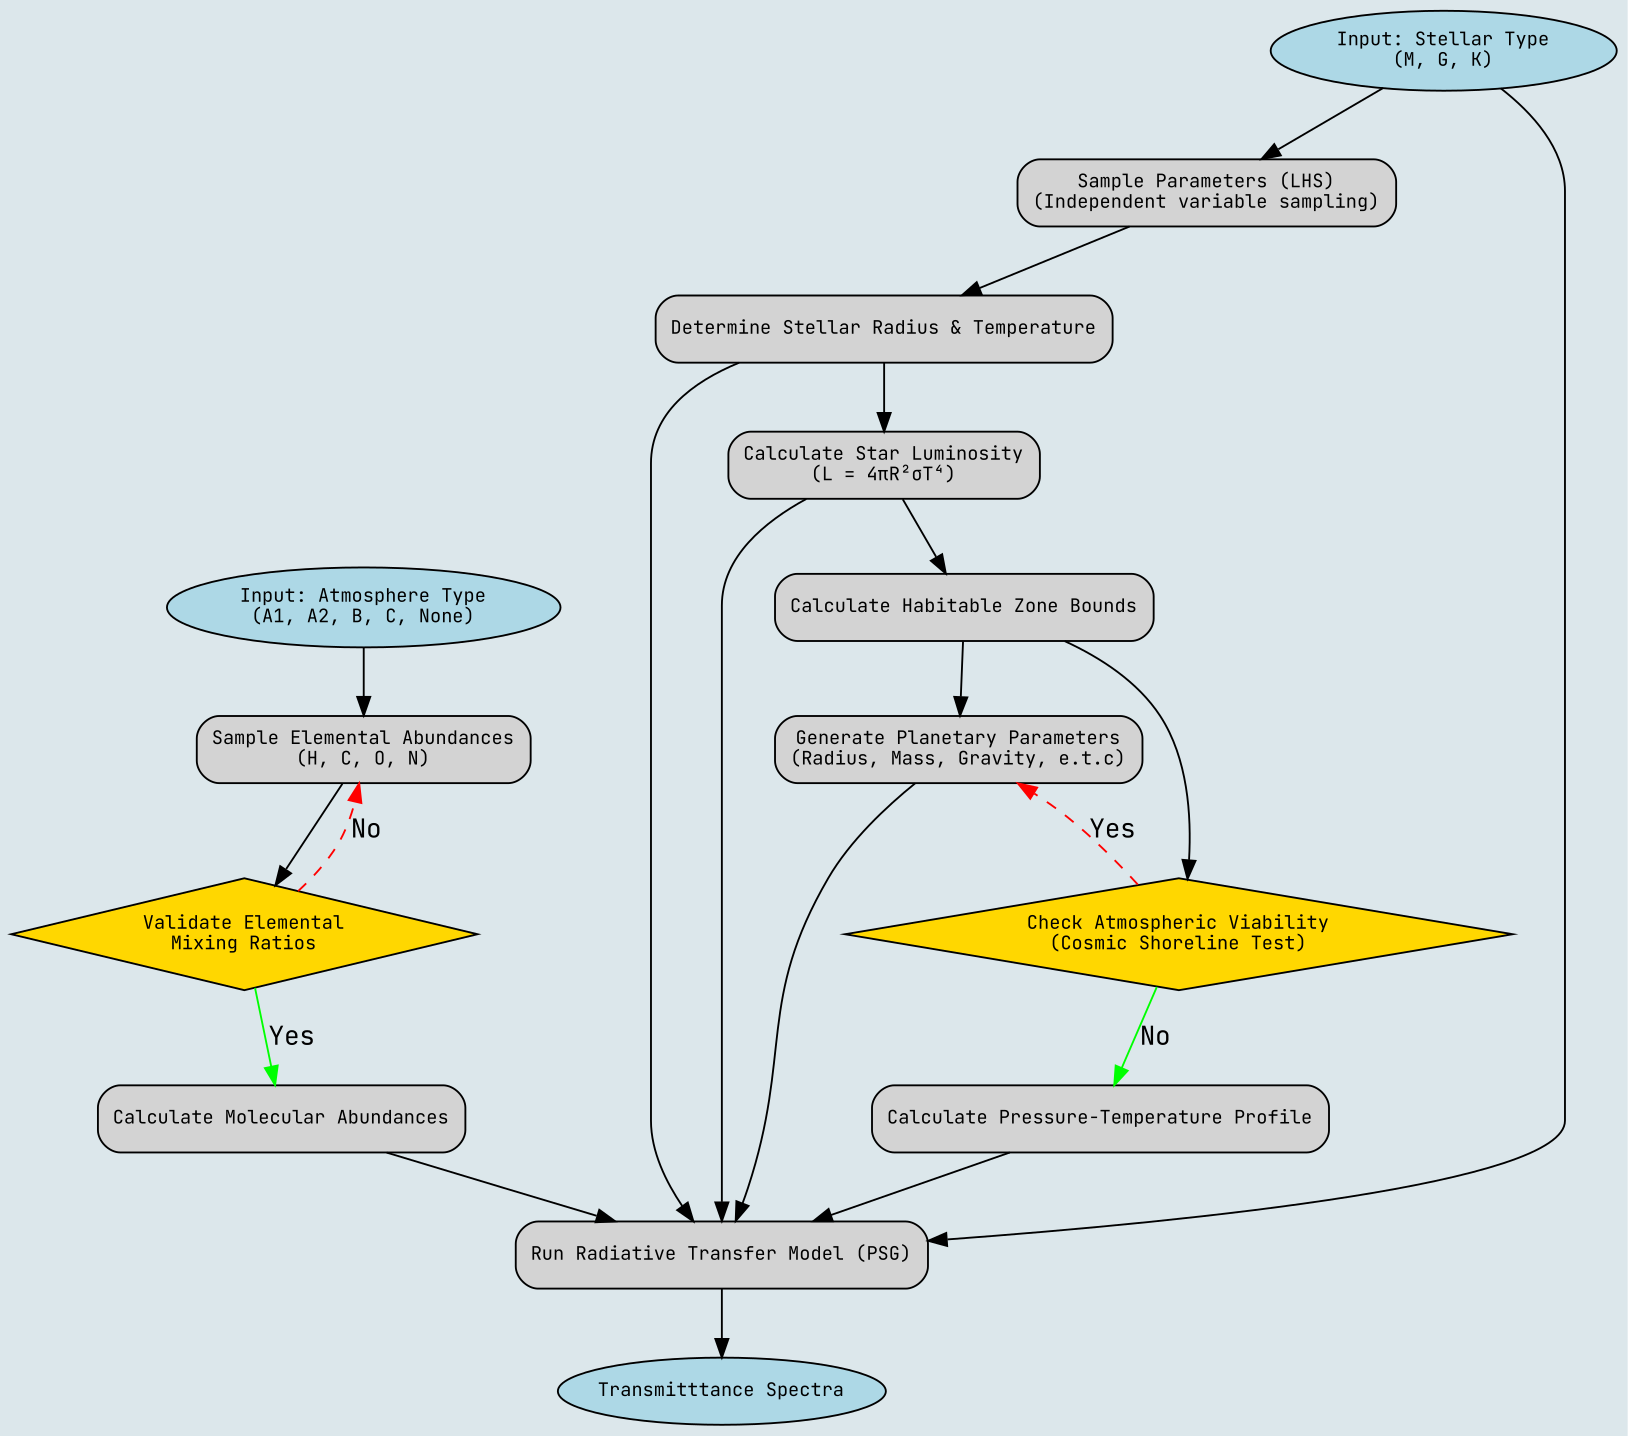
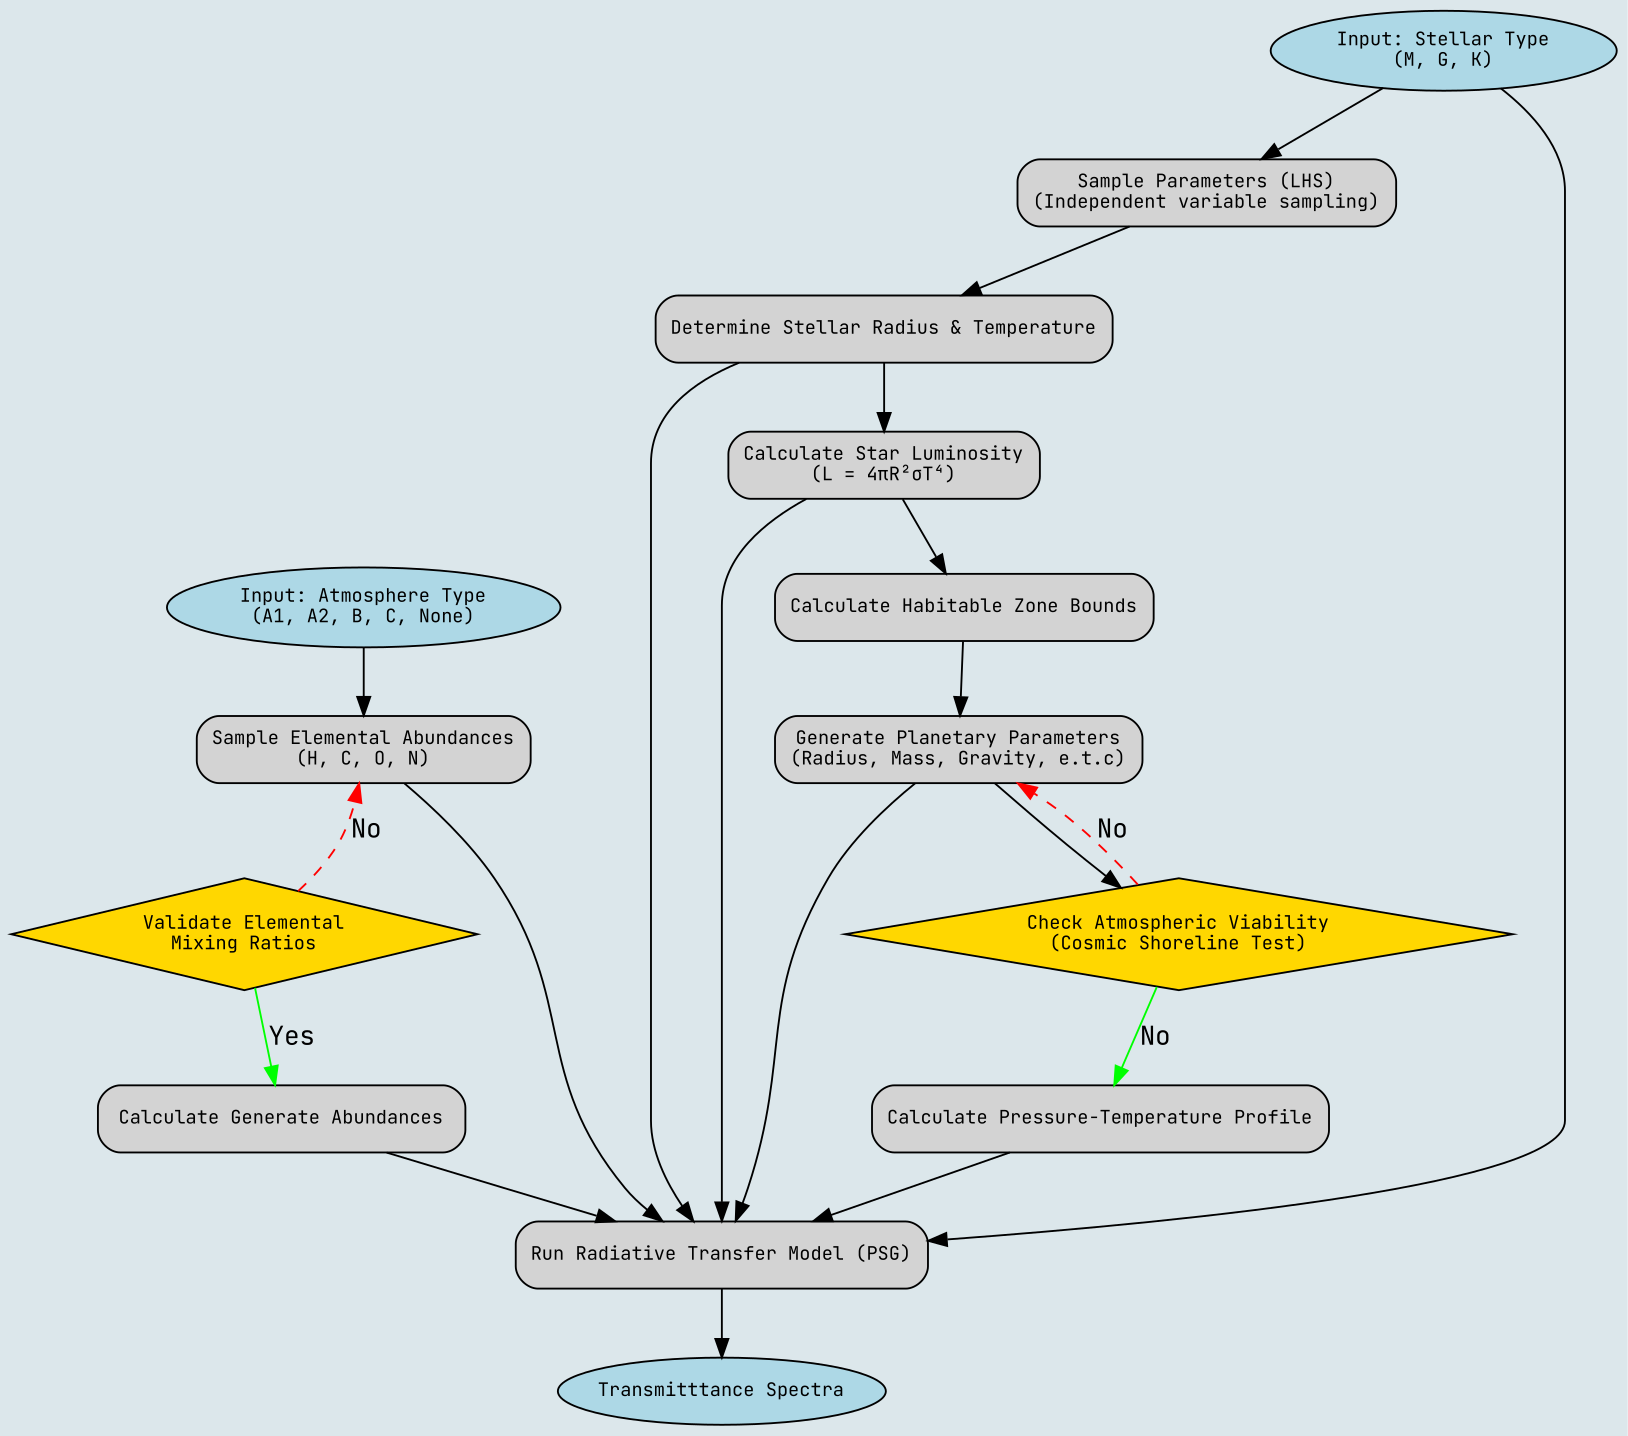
  digraph {
    bgcolor="#DCE7EB"
    fontname="JetBrains Mono"
    rankdir=TB
    node [fillcolor=lightgrey fontname="JetBrains Mono" fontsize=10 shape=rectangle style="rounded, filled"]
    edge [color=black fontname="JetBrains Mono"]
    n1 [fillcolor=lightblue label="Input: Atmosphere Type\n(A1, A2, B, C, None)" shape=oval style=filled]
    n2 [label="Sample Elemental Abundances\n(H, C, O, N)"]
    n3 [fillcolor=gold label="Validate Elemental\nMixing Ratios" shape=diamond style=filled]
    n4 [fillcolor=lightblue label="Input: Stellar Type\n(M, G, K)" shape=oval style=filled]
    n5 [label="Sample Parameters (LHS)\n(Independent variable sampling)"]
    n6 [label="Run Radiative Transfer Model (PSG)"]
    n7 [label="Determine Stellar Radius & Temperature"]
    n8 [fillcolor=lightblue label="Transmitttance Spectra" shape=oval style=filled]
    n9 [label="Calculate Star Luminosity\n(L = 4πR²σT⁴)"]
    n10 [label="Calculate Habitable Zone Bounds"]
    n11 [label="Generate Planetary Parameters\n(Radius, Mass, Gravity, e.t.c)"]
    n12 [fillcolor=gold label="Check Atmospheric Viability\n(Cosmic Shoreline Test)" shape=diamond style=filled]
    n13 [label="Calculate Pressure-Temperature Profile"]
-   n14 [label="Calculate Molecular Abundances"]
+   n14 [label="Calculate Generate Abundances"]
    n1 -> n2
-   n2 -> n3
+   n2 -> n6
    n3 -> n2 [color=red constraint=false fontcolor=black label=No style=dashed]
    n3 -> n14 [color=green fontcolor=black label=Yes]
    n4 -> n5
    n4 -> n6
    n5 -> n7
    n6 -> n8
    n7 -> n6
    n7 -> n9
    n9 -> n6
    n9 -> n10
    n10 -> n11
    n11 -> n6
-   n10 -> n12
-   n12 -> n11 [color=red constraint=false fontcolor=black label=Yes style=dashed]
+   n11 -> n12
+   n12 -> n11 [color=red constraint=false fontcolor=black label=No style=dashed]
    n12 -> n13 [color=green fontcolor=black label=No]
    n13 -> n6
    n14 -> n6
  }
